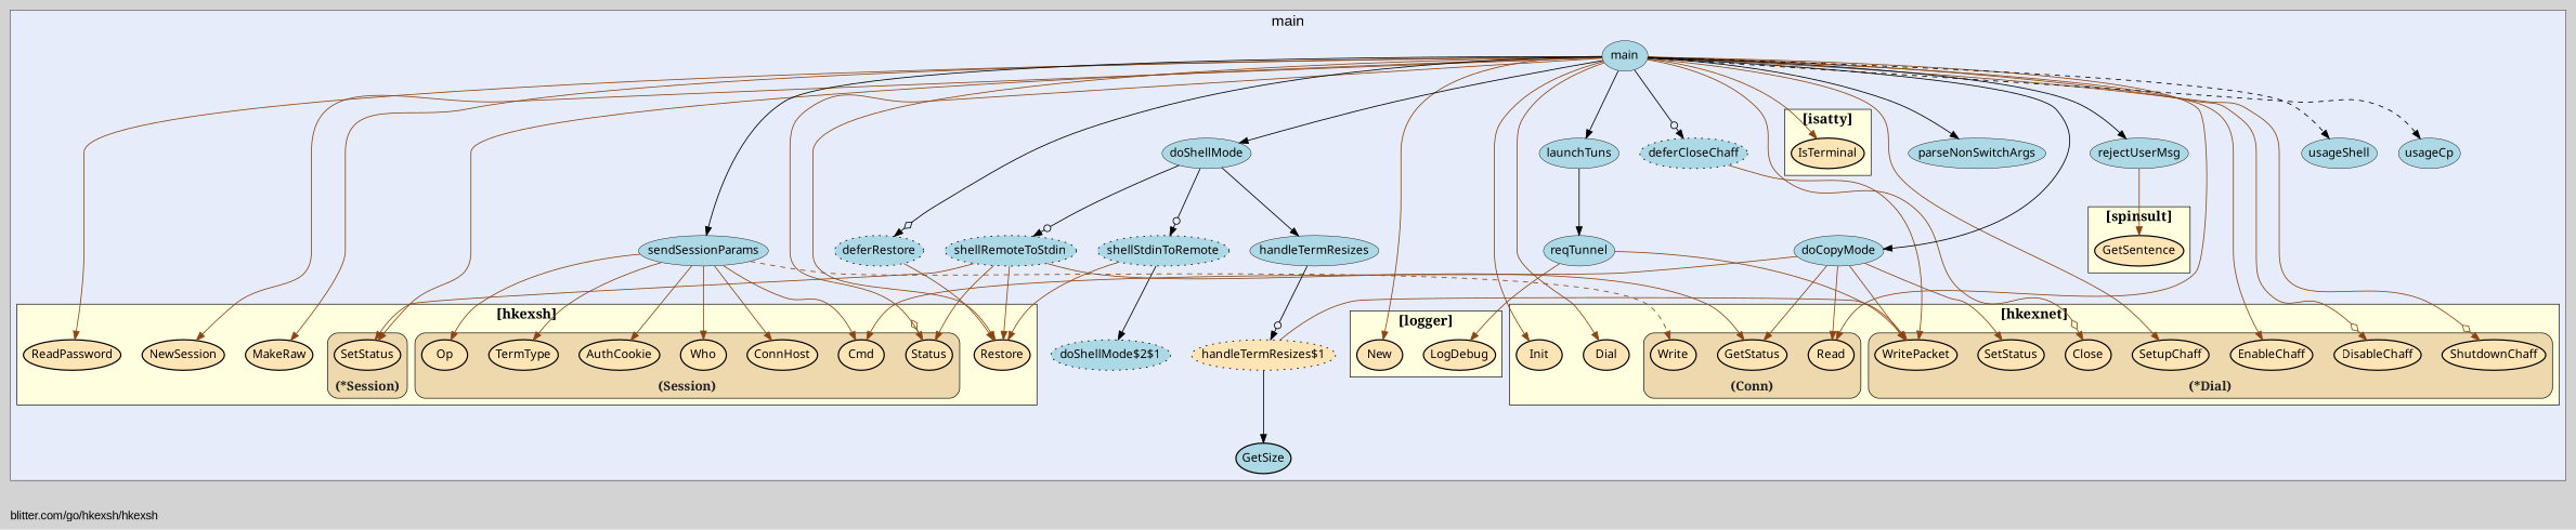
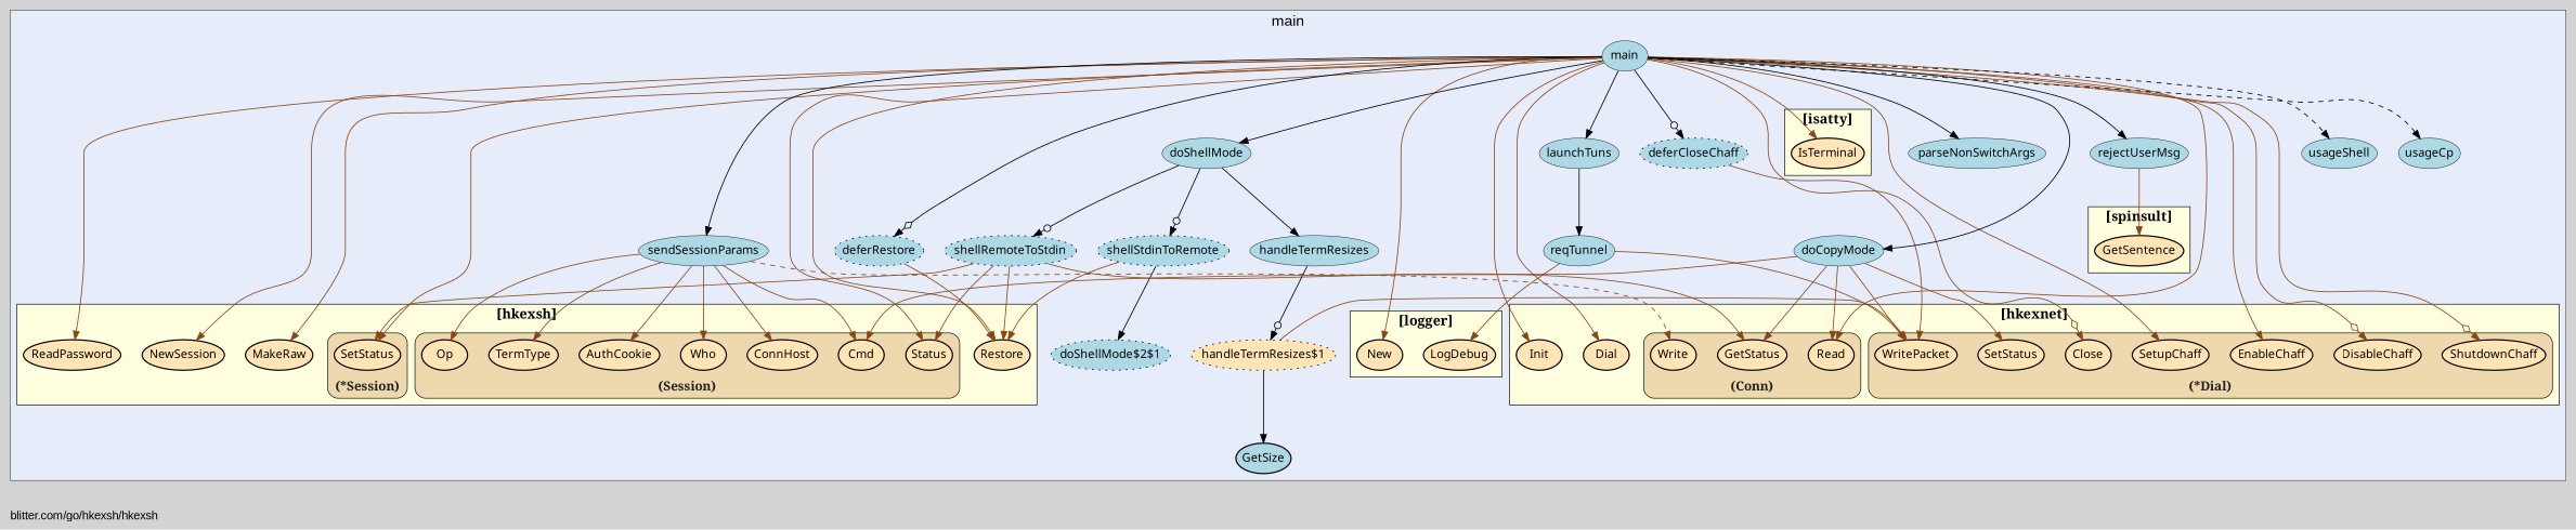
  digraph {
    bgcolor=lightgray
    fontname=Arial
    fontsize=14
    label="blitter.com/go/hkexsh/hkexsh"
    labeljust=l
    nodesep=0.35
    penwidth=0.5
    rankdir=TB
    style=solid
    node [fillcolor=moccasin fontname=Verdana margin="0.05,0.0" penwidth=1.5 shape=ellipse style=filled]
    edge [color=saddlebrown minlen=2]
    n1 [label=SetStatus]
    n2 [label=Op]
    n3 [label=Who]
    n4 [label=ConnHost]
    n5 [label=TermType]
    n6 [label=Cmd]
    n7 [label=AuthCookie]
    n8 [label=Status]
    n9 [label=Restore]
    n10 [label=MakeRaw]
    n11 [label=ReadPassword]
    n12 [label=NewSession]
    n13 [label=New]
    n14 [label=LogDebug]
    n15 [label=WritePacket]
    n16 [label=Close]
    n17 [label=SetupChaff]
    n18 [label=EnableChaff]
    n19 [label=DisableChaff]
    n20 [label=ShutdownChaff]
    n21 [label=SetStatus]
    n22 [label=Write]
    n23 [label=Read]
    n24 [label=GetStatus]
    n25 [label=Init]
    n26 [label=Dial]
    n27 [label=GetSentence]
    n28 [label=IsTerminal]
    n29 [fillcolor=lightblue label=shellStdinToRemote penwidth=1.0 style="dotted,filled"]
    n30 [fillcolor=lightblue label="doShellMode$2$1" penwidth=1.0 style="dotted,filled"]
    n31 [fillcolor=lightblue label=deferCloseChaff penwidth=1.0 style="dotted,filled"]
    n32 [fillcolor=lightblue label=main penwidth=0.5]
    n33 [fillcolor=lightblue label=parseNonSwitchArgs penwidth=0.5]
    n34 [fillcolor=lightblue label=deferRestore penwidth=1.0 style="dotted,filled"]
    n35 [fillcolor=lightblue label=sendSessionParams penwidth=0.5]
    n36 [fillcolor=lightblue label=rejectUserMsg penwidth=0.5]
    n37 [fillcolor=lightblue label=reqTunnel penwidth=0.5]
    n38 [fillcolor=lightblue label=launchTuns penwidth=0.5]
    n39 [fillcolor=lightblue label=shellRemoteToStdin penwidth=1.0 style="dotted,filled"]
    n40 [fillcolor=lightblue label=doShellMode penwidth=0.5]
    n41 [label="handleTermResizes$1" penwidth=1.0 style="dotted,filled"]
    n42 [fillcolor=lightblue label=GetSize]
    n43 [fillcolor=lightblue label=handleTermResizes penwidth=0.5]
    n44 [fillcolor=lightblue label=doCopyMode penwidth=0.5]
    n45 [fillcolor=lightblue label=usageShell penwidth=0.5]
    n46 [fillcolor=lightblue label=usageCp penwidth=0.5]
    subgraph cluster_1 {
      bgcolor="#e6ecfa"
      fontsize=18
      label=main
      labeljust=c
      labelloc=t
      n29
      n30
      n31
      n32
      n33
      n34
      n35
      n36
      n37
      n38
      n39
      n40
      n41
      n42
      n43
      n44
      n45
      n46
      subgraph cluster_2 {
        bgcolor="#e6ecfa"
        fillcolor=lightyellow
        fontname=bold
        fontsize=16
        label="[hkexsh]"
        labeljust=c
        labelloc=t
        penwidth=0.8
        rank=sink
        style=filled
        n9
        n10
        n11
        n12
        subgraph cluster_3 {
          bgcolor="#e6ecfa"
          fillcolor=wheat2
          fontcolor="#222222"
          fontname=bold
          fontsize=15
          label="(*Session)"
          labeljust=c
          labelloc=b
          penwidth=0.8
          rank=sink
          style="rounded,filled"
          n1
        }
        subgraph cluster_4 {
          bgcolor="#e6ecfa"
          fillcolor=wheat2
          fontcolor="#222222"
          fontname=bold
          fontsize=15
          label="(Session)"
          labeljust=c
          labelloc=b
          penwidth=0.8
          rank=sink
          style="rounded,filled"
          n2
          n3
          n4
          n5
          n6
          n7
          n8
        }
      }
      subgraph cluster_5 {
        bgcolor="#e6ecfa"
        fillcolor=lightyellow
        fontname=bold
        fontsize=16
        label="[logger]"
        labeljust=c
        labelloc=t
        penwidth=0.8
        rank=sink
        style=filled
        n13
        n14
      }
      subgraph cluster_6 {
        bgcolor="#e6ecfa"
        fillcolor=lightyellow
        fontname=bold
        fontsize=16
        label="[hkexnet]"
        labeljust=c
        labelloc=t
        penwidth=0.8
        rank=sink
        style=filled
        n25
        n26
        subgraph cluster_7 {
          bgcolor="#e6ecfa"
          fillcolor=wheat2
          fontcolor="#222222"
          fontname=bold
          fontsize=15
          label="(*Dial)"
          labeljust=c
          labelloc=b
          penwidth=0.8
          rank=sink
          style="rounded,filled"
          n15
          n16
          n17
          n18
          n19
          n20
          n21
        }
        subgraph cluster_8 {
          bgcolor="#e6ecfa"
          fillcolor=wheat2
          fontcolor="#222222"
          fontname=bold
          fontsize=15
          label="(Conn)"
          labeljust=c
          labelloc=b
          penwidth=0.8
          rank=sink
          style="rounded,filled"
          n22
          n23
          n24
        }
      }
      subgraph cluster_9 {
        bgcolor="#e6ecfa"
        fillcolor=lightyellow
        fontname=bold
        fontsize=16
        label="[spinsult]"
        labeljust=c
        labelloc=t
        penwidth=0.8
        rank=sink
        style=filled
        n27
      }
      subgraph cluster_10 {
        bgcolor="#e6ecfa"
        fillcolor=lightyellow
        fontname=bold
        fontsize=16
        label="[isatty]"
        labeljust=c
        labelloc=t
        penwidth=0.8
        rank=sink
        style=filled
        n28
      }
    }
    n29 -> n9
    n29 -> n30 [color=""]
    n31 -> n15
    n32 -> n1
-   n32 -> n8 [arrowhead=normalnoneodiamond]
+   n32 -> n8
    n32 -> n9
    n32 -> n10
    n32 -> n11
    n32 -> n12
    n32 -> n13
    n32 -> n16 [arrowhead=normalnoneodiamond]
    n32 -> n17
    n32 -> n18
    n32 -> n19 [arrowhead=normalnoneodiamond]
    n32 -> n20 [arrowhead=normalnoneodiamond]
    n32 -> n23
    n32 -> n25
    n32 -> n26
    n32 -> n28
    n32 -> n31 [arrowhead=normalnoneodot color=""]
    n32 -> n33 [color=""]
    n32 -> n34 [arrowhead=normalnoneodiamond color=""]
    n32 -> n35 [color=""]
    n32 -> n36 [color=""]
    n32 -> n38 [color=""]
    n32 -> n40 [color=""]
    n32 -> n44 [color=""]
    n32 -> n45 [style=dashed color=""]
    n32 -> n46 [style=dashed color=""]
    n34 -> n9
    n35 -> n2
    n35 -> n3
    n35 -> n4
    n35 -> n5
    n35 -> n6
    n35 -> n7
    n35 -> n22 [style=dashed]
    n36 -> n27
    n37 -> n14
    n37 -> n15
    n38 -> n37 [color=""]
    n39 -> n1
    n39 -> n8
    n39 -> n9
    n39 -> n24
    n40 -> n29 [arrowhead=normalnoneodot color=""]
    n40 -> n39 [arrowhead=normalnoneodot color=""]
    n40 -> n43 [color=""]
    n41 -> n15
    n41 -> n42 [color=""]
    n43 -> n41 [arrowhead=normalnoneodot color=""]
    n44 -> n6
    n44 -> n15
    n44 -> n21
    n44 -> n23
    n44 -> n24
  }
